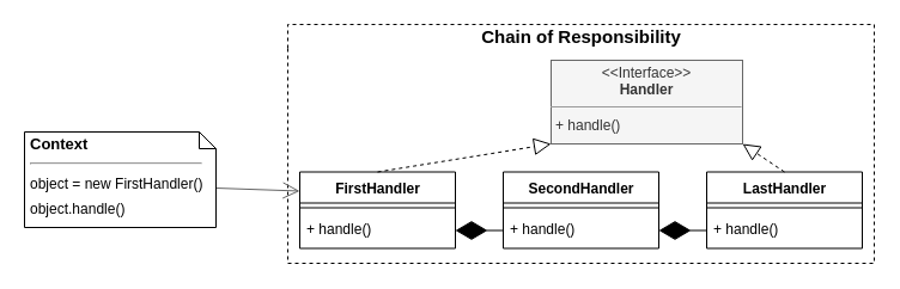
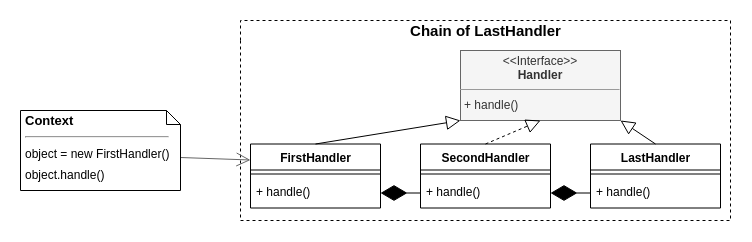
  <mxCell id="0" />
  <mxCell id="1" parent="0" />
- <mxCell id="2" value="Chain of Responsibility" style="swimlane;html=1;horizontal=1;startSize=20;fillColor=none;strokeColor=#000000;rounded=0;comic=0;fontSize=15;dashed=1;swimlaneLine=0;shadow=0;glass=0;perimeterSpacing=0;labelBackgroundColor=none;collapsible=0;" vertex="1" parent="1"><mxGeometry x="240" y="20" width="490" height="200" as="geometry"><mxRectangle x="110" y="60" width="100" height="20" as="alternateBounds" /></mxGeometry></mxCell>
+ <mxCell id="2" value="Chain of LastHandler" style="swimlane;html=1;horizontal=1;startSize=20;fillColor=none;strokeColor=#000000;rounded=0;comic=0;fontSize=15;dashed=1;swimlaneLine=0;shadow=0;glass=0;perimeterSpacing=0;labelBackgroundColor=none;collapsible=0;" vertex="1" parent="1"><mxGeometry x="240" y="20" width="490" height="200" as="geometry"><mxRectangle x="110" y="60" width="100" height="20" as="alternateBounds" /></mxGeometry></mxCell>
  <mxCell id="3" value="LastHandler" style="swimlane;fontStyle=1;align=center;verticalAlign=top;childLayout=stackLayout;horizontal=1;startSize=26;horizontalStack=0;resizeParent=1;resizeParentMax=0;resizeLast=0;collapsible=0;marginBottom=0;rounded=0;shadow=0;glass=0;comic=0;strokeWidth=1;fontSize=12;labelBackgroundColor=none;fillColor=#ffffff;html=1;" vertex="1" parent="2"><mxGeometry x="350" y="123.5" width="130" height="64" as="geometry" /></mxCell>
  <mxCell id="4" value="" style="line;strokeWidth=1;fillColor=none;align=left;verticalAlign=middle;spacingTop=-1;spacingLeft=3;spacingRight=3;rotatable=0;labelPosition=right;points=[];portConstraint=eastwest;" vertex="1" parent="3"><mxGeometry y="26" width="130" height="8" as="geometry" /></mxCell>
  <mxCell id="5" value="+ handle()" style="text;strokeColor=none;fillColor=none;align=left;verticalAlign=top;spacingLeft=4;spacingRight=4;overflow=hidden;rotatable=0;points=[[0,0.5],[1,0.5]];portConstraint=eastwest;" vertex="1" parent="3"><mxGeometry y="34" width="130" height="30" as="geometry" /></mxCell>
  <mxCell id="6" value="SecondHandler" style="swimlane;fontStyle=1;align=center;verticalAlign=top;childLayout=stackLayout;horizontal=1;startSize=26;horizontalStack=0;resizeParent=1;resizeParentMax=0;resizeLast=0;collapsible=0;marginBottom=0;rounded=0;shadow=0;glass=0;comic=0;strokeWidth=1;fontSize=12;labelBackgroundColor=none;fillColor=#ffffff;html=1;" vertex="1" parent="2"><mxGeometry x="180" y="123.5" width="130" height="64" as="geometry" /></mxCell>
  <mxCell id="7" value="" style="line;strokeWidth=1;fillColor=none;align=left;verticalAlign=middle;spacingTop=-1;spacingLeft=3;spacingRight=3;rotatable=0;labelPosition=right;points=[];portConstraint=eastwest;" vertex="1" parent="6"><mxGeometry y="26" width="130" height="8" as="geometry" /></mxCell>
  <mxCell id="8" value="+ handle()" style="text;strokeColor=none;fillColor=none;align=left;verticalAlign=top;spacingLeft=4;spacingRight=4;overflow=hidden;rotatable=0;points=[[0,0.5],[1,0.5]];portConstraint=eastwest;" vertex="1" parent="6"><mxGeometry y="34" width="130" height="30" as="geometry" /></mxCell>
  <mxCell id="9" value="FirstHandler" style="swimlane;fontStyle=1;align=center;verticalAlign=top;childLayout=stackLayout;horizontal=1;startSize=26;horizontalStack=0;resizeParent=1;resizeParentMax=0;resizeLast=0;collapsible=0;marginBottom=0;rounded=0;shadow=0;glass=0;comic=0;strokeWidth=1;fontSize=12;labelBackgroundColor=none;fillColor=#ffffff;html=1;" vertex="1" parent="2"><mxGeometry x="10" y="123.5" width="130" height="64" as="geometry" /></mxCell>
  <mxCell id="10" value="" style="line;strokeWidth=1;fillColor=none;align=left;verticalAlign=middle;spacingTop=-1;spacingLeft=3;spacingRight=3;rotatable=0;labelPosition=right;points=[];portConstraint=eastwest;" vertex="1" parent="9"><mxGeometry y="26" width="130" height="8" as="geometry" /></mxCell>
  <mxCell id="11" value="+ handle()" style="text;strokeColor=none;fillColor=none;align=left;verticalAlign=top;spacingLeft=4;spacingRight=4;overflow=hidden;rotatable=0;points=[[0,0.5],[1,0.5]];portConstraint=eastwest;" vertex="1" parent="9"><mxGeometry y="34" width="130" height="30" as="geometry" /></mxCell>
  <mxCell id="12" value="&lt;p style=&quot;margin: 4px 0px 0px ; text-align: center ; line-height: 120%&quot;&gt;&lt;span&gt;&amp;lt;&amp;lt;Interface&amp;gt;&amp;gt;&lt;/span&gt;&lt;br&gt;&lt;b&gt;Handler&lt;/b&gt;&lt;/p&gt;&lt;hr size=&quot;1&quot;&gt;&lt;p style=&quot;margin: 0px 0px 0px 4px ; line-height: 160%&quot;&gt;+ handle()&lt;br&gt;&lt;/p&gt;" style="verticalAlign=top;align=left;overflow=fill;fontSize=12;fontFamily=Helvetica;html=1;rounded=0;shadow=0;glass=0;comic=0;labelBackgroundColor=none;labelBorderColor=none;imageAspect=1;noLabel=0;portConstraintRotation=0;snapToPoint=0;container=1;dropTarget=1;collapsible=0;autosize=0;spacingLeft=0;spacingRight=0;fontStyle=0;fillColor=#f5f5f5;strokeColor=#666666;fontColor=#333333;" vertex="1" parent="2"><mxGeometry x="220" y="30" width="160" height="70" as="geometry" /></mxCell>
- <mxCell id="13" value="" style="endArrow=block;dashed=1;endFill=0;endSize=12;html=1;fontSize=12;fontColor=#000000;entryX=0;entryY=1;entryDx=0;entryDy=0;exitX=0.5;exitY=0;exitDx=0;exitDy=0;" edge="1" parent="2" source="9" target="12"><mxGeometry width="160" relative="1" as="geometry"><mxPoint x="30" y="112" as="sourcePoint" /><mxPoint x="70" y="72" as="targetPoint" /></mxGeometry></mxCell>
- <mxCell id="15" value="" style="endArrow=block;dashed=1;endFill=0;endSize=12;html=1;exitX=0.5;exitY=0;exitDx=0;exitDy=0;entryX=1;entryY=1;entryDx=0;entryDy=0;" edge="1" parent="2" source="3" target="12"><mxGeometry width="160" relative="1" as="geometry"><mxPoint x="180" as="sourcePoint" /><mxPoint x="340" as="targetPoint" /></mxGeometry></mxCell>
+ <mxCell id="13" value="" style="endArrow=block;dashed=0;endFill=0;endSize=12;html=1;fontSize=12;fontColor=#000000;entryX=0;entryY=1;entryDx=0;entryDy=0;exitX=0.5;exitY=0;exitDx=0;exitDy=0;" edge="1" parent="2" source="9" target="12"><mxGeometry width="160" relative="1" as="geometry"><mxPoint x="30" y="112" as="sourcePoint" /><mxPoint x="70" y="72" as="targetPoint" /></mxGeometry></mxCell>
+ <mxCell id="14" value="" style="endArrow=block;dashed=1;endFill=0;endSize=12;html=1;exitX=0.5;exitY=0;exitDx=0;exitDy=0;entryX=0.5;entryY=1;entryDx=0;entryDy=0;" edge="1" parent="2" source="6" target="12"><mxGeometry width="160" relative="1" as="geometry"><mxPoint x="180" as="sourcePoint" /><mxPoint x="340" as="targetPoint" /></mxGeometry></mxCell>
+ <mxCell id="15" value="" style="endArrow=block;dashed=0;endFill=0;endSize=12;html=1;exitX=0.5;exitY=0;exitDx=0;exitDy=0;entryX=1;entryY=1;entryDx=0;entryDy=0;" edge="1" parent="2" source="3" target="12"><mxGeometry width="160" relative="1" as="geometry"><mxPoint x="180" as="sourcePoint" /><mxPoint x="340" as="targetPoint" /></mxGeometry></mxCell>
  <mxCell id="16" value="" style="endArrow=diamondThin;endFill=1;endSize=24;html=1;entryX=1;entryY=0.5;entryDx=0;entryDy=0;exitX=0;exitY=0.5;exitDx=0;exitDy=0;" edge="1" parent="2" source="8" target="11"><mxGeometry width="160" relative="1" as="geometry"><mxPoint x="210" y="80" as="sourcePoint" /><mxPoint x="370" y="80" as="targetPoint" /></mxGeometry></mxCell>
  <mxCell id="17" value="" style="endArrow=diamondThin;endFill=1;endSize=24;html=1;strokeColor=#000000;entryX=1;entryY=0.5;entryDx=0;entryDy=0;exitX=0;exitY=0.5;exitDx=0;exitDy=0;" edge="1" parent="2" source="5" target="8"><mxGeometry width="160" relative="1" as="geometry"><mxPoint x="210" y="80" as="sourcePoint" /><mxPoint x="370" y="80" as="targetPoint" /></mxGeometry></mxCell>
  <mxCell id="18" value="" style="endArrow=open;endFill=1;endSize=12;html=1;exitX=0;exitY=0;exitDx=160;exitDy=47;exitPerimeter=0;entryX=0;entryY=0.25;entryDx=0;entryDy=0;strokeColor=#666666;" edge="1" parent="1" source="19" target="9"><mxGeometry width="160" relative="1" as="geometry"><mxPoint x="170" y="56.25" as="sourcePoint" /><mxPoint x="320" y="-3850" as="targetPoint" /></mxGeometry></mxCell>
  <mxCell id="19" value="&lt;p style=&quot;line-height: 20%&quot;&gt;Context&lt;br&gt;&lt;/p&gt;&lt;hr&gt;&lt;span style=&quot;font-size: 12px ; font-weight: 400 ; line-height: 170%&quot;&gt;object = new FirstHandler()&lt;/span&gt;&lt;font style=&quot;font-size: 12px&quot;&gt;&lt;span style=&quot;font-weight: normal ; line-height: 170%&quot;&gt;&lt;br&gt;&lt;/span&gt;&lt;span style=&quot;font-weight: normal ; line-height: 170%&quot;&gt;object.handle()&lt;/span&gt;&lt;/font&gt;&lt;br&gt;&lt;p&gt;&lt;/p&gt;" style="shape=note;size=14;verticalAlign=top;align=left;spacingTop=-13;rounded=0;shadow=0;glass=0;comic=0;strokeColor=#000000;fillColor=none;fontSize=13;fontStyle=1;labelBorderColor=none;whiteSpace=wrap;html=1;spacingLeft=0;spacingBottom=0;spacingRight=0;spacing=5;labelBackgroundColor=none;" vertex="1" parent="1"><mxGeometry x="20" y="110" width="160" height="80" as="geometry" /></mxCell>
